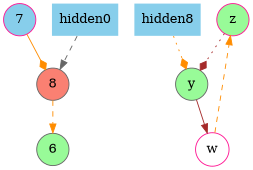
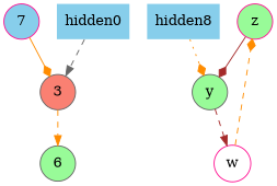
  digraph {
    node [color=gray40 fillcolor=palegreen shape=circle style=filled]
    edge [arrowhead=normal color=darkorange style=dashed]
-   3 [fillcolor=salmon label=8]
+   3 [fillcolor=salmon]
    6
    7 [color=deeppink fillcolor=skyblue]
    z [color=deeppink]
    y
    w [color=deeppink fillcolor=white]
    hidden0 [fillcolor=skyblue shape=plaintext]
    n8 [fillcolor=skyblue label=hidden8 shape=plaintext]
    3 -> 6
    7 -> 3 [arrowhead=diamond style=solid]
-   z -> y [arrowhead=diamond color=brown style=dotted]
-   y -> w [color=brown style=solid]
-   w -> z
+   z -> y [arrowhead=diamond color=brown style=solid]
+   y -> w [color=brown]
+   w -> z [arrowhead=diamond]
    hidden0 -> 3 [color=gray40]
    n8 -> y [arrowhead=diamond style=dotted]
  }
